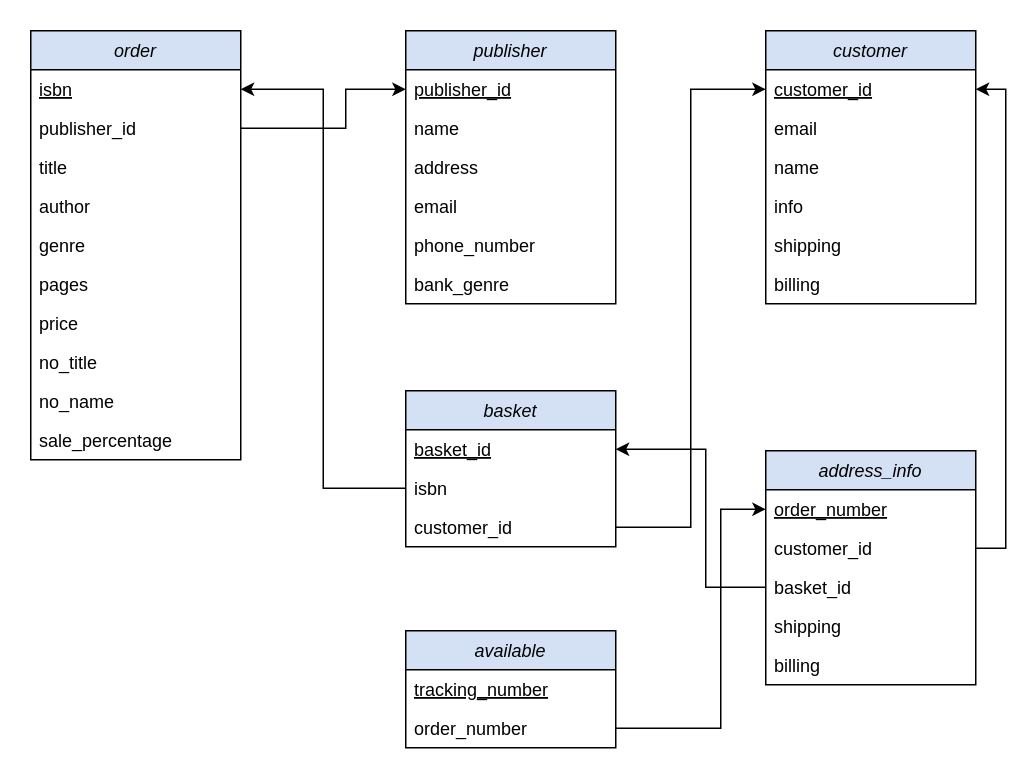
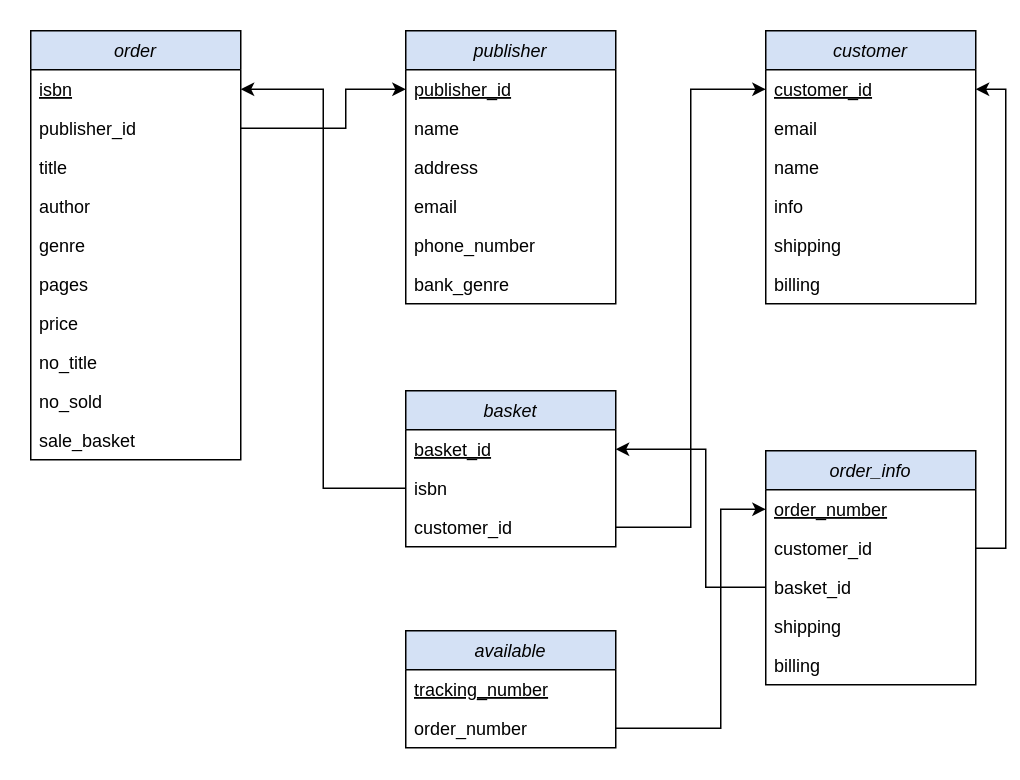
  <mxCell id="0" />
  <mxCell id="1" parent="0" />
  <mxCell id="2" value="publisher" style="swimlane;fontStyle=2;childLayout=stackLayout;horizontal=1;startSize=26;fillColor=#D4E1F5;horizontalStack=0;resizeParent=1;resizeParentMax=0;resizeLast=0;collapsible=1;marginBottom=0;" parent="1" vertex="1"><mxGeometry x="270" y="20" width="140" height="182" as="geometry" /></mxCell>
  <mxCell id="3" value="publisher_id" style="text;strokeColor=none;fillColor=none;align=left;verticalAlign=top;spacingLeft=4;spacingRight=4;overflow=hidden;rotatable=0;points=[[0,0.5],[1,0.5]];portConstraint=eastwest;fontStyle=4" parent="2" vertex="1"><mxGeometry y="26" width="140" height="26" as="geometry" /></mxCell>
  <mxCell id="4" value="name" style="text;strokeColor=none;fillColor=none;align=left;verticalAlign=top;spacingLeft=4;spacingRight=4;overflow=hidden;rotatable=0;points=[[0,0.5],[1,0.5]];portConstraint=eastwest;" parent="2" vertex="1"><mxGeometry y="52" width="140" height="26" as="geometry" /></mxCell>
  <mxCell id="5" value="address" style="text;strokeColor=none;fillColor=none;align=left;verticalAlign=top;spacingLeft=4;spacingRight=4;overflow=hidden;rotatable=0;points=[[0,0.5],[1,0.5]];portConstraint=eastwest;" parent="2" vertex="1"><mxGeometry y="78" width="140" height="26" as="geometry" /></mxCell>
  <mxCell id="6" value="email" style="text;strokeColor=none;fillColor=none;align=left;verticalAlign=top;spacingLeft=4;spacingRight=4;overflow=hidden;rotatable=0;points=[[0,0.5],[1,0.5]];portConstraint=eastwest;" parent="2" vertex="1"><mxGeometry y="104" width="140" height="26" as="geometry" /></mxCell>
  <mxCell id="7" value="phone_number" style="text;strokeColor=none;fillColor=none;align=left;verticalAlign=top;spacingLeft=4;spacingRight=4;overflow=hidden;rotatable=0;points=[[0,0.5],[1,0.5]];portConstraint=eastwest;" parent="2" vertex="1"><mxGeometry y="130" width="140" height="26" as="geometry" /></mxCell>
  <mxCell id="8" value="bank_genre" style="text;strokeColor=none;fillColor=none;align=left;verticalAlign=top;spacingLeft=4;spacingRight=4;overflow=hidden;rotatable=0;points=[[0,0.5],[1,0.5]];portConstraint=eastwest;" parent="2" vertex="1"><mxGeometry y="156" width="140" height="26" as="geometry" /></mxCell>
  <mxCell id="9" value="order" style="swimlane;fontStyle=2;childLayout=stackLayout;horizontal=1;startSize=26;fillColor=#D4E1F5;horizontalStack=0;resizeParent=1;resizeParentMax=0;resizeLast=0;collapsible=1;marginBottom=0;" parent="1" vertex="1"><mxGeometry x="20" y="20" width="140" height="286" as="geometry" /></mxCell>
  <mxCell id="10" value="isbn" style="text;strokeColor=none;fillColor=none;align=left;verticalAlign=top;spacingLeft=4;spacingRight=4;overflow=hidden;rotatable=0;points=[[0,0.5],[1,0.5]];portConstraint=eastwest;fontStyle=4" parent="9" vertex="1"><mxGeometry y="26" width="140" height="26" as="geometry" /></mxCell>
  <mxCell id="11" value="publisher_id" style="text;strokeColor=none;fillColor=none;align=left;verticalAlign=top;spacingLeft=4;spacingRight=4;overflow=hidden;rotatable=0;points=[[0,0.5],[1,0.5]];portConstraint=eastwest;fontStyle=0" parent="9" vertex="1"><mxGeometry y="52" width="140" height="26" as="geometry" /></mxCell>
  <mxCell id="12" value="title" style="text;strokeColor=none;fillColor=none;align=left;verticalAlign=top;spacingLeft=4;spacingRight=4;overflow=hidden;rotatable=0;points=[[0,0.5],[1,0.5]];portConstraint=eastwest;" parent="9" vertex="1"><mxGeometry y="78" width="140" height="26" as="geometry" /></mxCell>
  <mxCell id="13" value="author" style="text;strokeColor=none;fillColor=none;align=left;verticalAlign=top;spacingLeft=4;spacingRight=4;overflow=hidden;rotatable=0;points=[[0,0.5],[1,0.5]];portConstraint=eastwest;" parent="9" vertex="1"><mxGeometry y="104" width="140" height="26" as="geometry" /></mxCell>
  <mxCell id="14" value="genre" style="text;strokeColor=none;fillColor=none;align=left;verticalAlign=top;spacingLeft=4;spacingRight=4;overflow=hidden;rotatable=0;points=[[0,0.5],[1,0.5]];portConstraint=eastwest;" parent="9" vertex="1"><mxGeometry y="130" width="140" height="26" as="geometry" /></mxCell>
  <mxCell id="15" value="pages" style="text;strokeColor=none;fillColor=none;align=left;verticalAlign=top;spacingLeft=4;spacingRight=4;overflow=hidden;rotatable=0;points=[[0,0.5],[1,0.5]];portConstraint=eastwest;" parent="9" vertex="1"><mxGeometry y="156" width="140" height="26" as="geometry" /></mxCell>
  <mxCell id="16" value="price" style="text;strokeColor=none;fillColor=none;align=left;verticalAlign=top;spacingLeft=4;spacingRight=4;overflow=hidden;rotatable=0;points=[[0,0.5],[1,0.5]];portConstraint=eastwest;" parent="9" vertex="1"><mxGeometry y="182" width="140" height="26" as="geometry" /></mxCell>
  <mxCell id="17" value="no_title" style="text;strokeColor=none;fillColor=none;align=left;verticalAlign=top;spacingLeft=4;spacingRight=4;overflow=hidden;rotatable=0;points=[[0,0.5],[1,0.5]];portConstraint=eastwest;" parent="9" vertex="1"><mxGeometry y="208" width="140" height="26" as="geometry" /></mxCell>
- <mxCell id="18" value="no_name" style="text;strokeColor=none;fillColor=none;align=left;verticalAlign=top;spacingLeft=4;spacingRight=4;overflow=hidden;rotatable=0;points=[[0,0.5],[1,0.5]];portConstraint=eastwest;" parent="9" vertex="1"><mxGeometry y="234" width="140" height="26" as="geometry" /></mxCell>
- <mxCell id="19" value="sale_percentage" style="text;strokeColor=none;fillColor=none;align=left;verticalAlign=top;spacingLeft=4;spacingRight=4;overflow=hidden;rotatable=0;points=[[0,0.5],[1,0.5]];portConstraint=eastwest;" vertex="1" parent="9"><mxGeometry y="260" width="140" height="26" as="geometry" /></mxCell>
+ <mxCell id="18" value="no_sold" style="text;strokeColor=none;fillColor=none;align=left;verticalAlign=top;spacingLeft=4;spacingRight=4;overflow=hidden;rotatable=0;points=[[0,0.5],[1,0.5]];portConstraint=eastwest;" parent="9" vertex="1"><mxGeometry y="234" width="140" height="26" as="geometry" /></mxCell>
+ <mxCell id="19" value="sale_basket" style="text;strokeColor=none;fillColor=none;align=left;verticalAlign=top;spacingLeft=4;spacingRight=4;overflow=hidden;rotatable=0;points=[[0,0.5],[1,0.5]];portConstraint=eastwest;" vertex="1" parent="9"><mxGeometry y="260" width="140" height="26" as="geometry" /></mxCell>
  <mxCell id="20" value="basket" style="swimlane;fontStyle=2;childLayout=stackLayout;horizontal=1;startSize=26;fillColor=#D4E1F5;horizontalStack=0;resizeParent=1;resizeParentMax=0;resizeLast=0;collapsible=1;marginBottom=0;" parent="1" vertex="1"><mxGeometry x="270" y="260" width="140" height="104" as="geometry" /></mxCell>
  <mxCell id="21" value="basket_id" style="text;strokeColor=none;fillColor=none;align=left;verticalAlign=top;spacingLeft=4;spacingRight=4;overflow=hidden;rotatable=0;points=[[0,0.5],[1,0.5]];portConstraint=eastwest;fontStyle=4" parent="20" vertex="1"><mxGeometry y="26" width="140" height="26" as="geometry" /></mxCell>
  <mxCell id="22" value="isbn" style="text;strokeColor=none;fillColor=none;align=left;verticalAlign=top;spacingLeft=4;spacingRight=4;overflow=hidden;rotatable=0;points=[[0,0.5],[1,0.5]];portConstraint=eastwest;fontStyle=0" parent="20" vertex="1"><mxGeometry y="52" width="140" height="26" as="geometry" /></mxCell>
  <mxCell id="23" value="customer_id" style="text;strokeColor=none;fillColor=none;align=left;verticalAlign=top;spacingLeft=4;spacingRight=4;overflow=hidden;rotatable=0;points=[[0,0.5],[1,0.5]];portConstraint=eastwest;fontStyle=0" parent="20" vertex="1"><mxGeometry y="78" width="140" height="26" as="geometry" /></mxCell>
  <mxCell id="24" style="edgeStyle=orthogonalEdgeStyle;rounded=0;orthogonalLoop=1;jettySize=auto;html=1;exitX=0;exitY=0.5;exitDx=0;exitDy=0;entryX=1;entryY=0.5;entryDx=0;entryDy=0;" parent="1" source="22" target="10" edge="1"><mxGeometry relative="1" as="geometry" /></mxCell>
  <mxCell id="25" value="customer" style="swimlane;fontStyle=2;childLayout=stackLayout;horizontal=1;startSize=26;fillColor=#D4E1F5;horizontalStack=0;resizeParent=1;resizeParentMax=0;resizeLast=0;collapsible=1;marginBottom=0;" parent="1" vertex="1"><mxGeometry x="510" y="20" width="140" height="182" as="geometry" /></mxCell>
  <mxCell id="26" value="customer_id" style="text;strokeColor=none;fillColor=none;align=left;verticalAlign=top;spacingLeft=4;spacingRight=4;overflow=hidden;rotatable=0;points=[[0,0.5],[1,0.5]];portConstraint=eastwest;fontStyle=4" parent="25" vertex="1"><mxGeometry y="26" width="140" height="26" as="geometry" /></mxCell>
  <mxCell id="27" value="email" style="text;strokeColor=none;fillColor=none;align=left;verticalAlign=top;spacingLeft=4;spacingRight=4;overflow=hidden;rotatable=0;points=[[0,0.5],[1,0.5]];portConstraint=eastwest;" parent="25" vertex="1"><mxGeometry y="52" width="140" height="26" as="geometry" /></mxCell>
  <mxCell id="28" value="name" style="text;strokeColor=none;fillColor=none;align=left;verticalAlign=top;spacingLeft=4;spacingRight=4;overflow=hidden;rotatable=0;points=[[0,0.5],[1,0.5]];portConstraint=eastwest;" parent="25" vertex="1"><mxGeometry y="78" width="140" height="26" as="geometry" /></mxCell>
  <mxCell id="29" value="info" style="text;strokeColor=none;fillColor=none;align=left;verticalAlign=top;spacingLeft=4;spacingRight=4;overflow=hidden;rotatable=0;points=[[0,0.5],[1,0.5]];portConstraint=eastwest;" parent="25" vertex="1"><mxGeometry y="104" width="140" height="26" as="geometry" /></mxCell>
  <mxCell id="30" value="shipping" style="text;strokeColor=none;fillColor=none;align=left;verticalAlign=top;spacingLeft=4;spacingRight=4;overflow=hidden;rotatable=0;points=[[0,0.5],[1,0.5]];portConstraint=eastwest;" parent="25" vertex="1"><mxGeometry y="130" width="140" height="26" as="geometry" /></mxCell>
  <mxCell id="31" value="billing" style="text;strokeColor=none;fillColor=none;align=left;verticalAlign=top;spacingLeft=4;spacingRight=4;overflow=hidden;rotatable=0;points=[[0,0.5],[1,0.5]];portConstraint=eastwest;" parent="25" vertex="1"><mxGeometry y="156" width="140" height="26" as="geometry" /></mxCell>
  <mxCell id="32" style="edgeStyle=orthogonalEdgeStyle;rounded=0;orthogonalLoop=1;jettySize=auto;html=1;exitX=1;exitY=0.5;exitDx=0;exitDy=0;entryX=0;entryY=0.5;entryDx=0;entryDy=0;" parent="1" source="23" target="26" edge="1"><mxGeometry relative="1" as="geometry" /></mxCell>
- <mxCell id="33" value="address_info" style="swimlane;fontStyle=2;childLayout=stackLayout;horizontal=1;startSize=26;fillColor=#D4E1F5;horizontalStack=0;resizeParent=1;resizeParentMax=0;resizeLast=0;collapsible=1;marginBottom=0;" parent="1" vertex="1"><mxGeometry x="510" y="300" width="140" height="156" as="geometry" /></mxCell>
+ <mxCell id="33" value="order_info" style="swimlane;fontStyle=2;childLayout=stackLayout;horizontal=1;startSize=26;fillColor=#D4E1F5;horizontalStack=0;resizeParent=1;resizeParentMax=0;resizeLast=0;collapsible=1;marginBottom=0;" parent="1" vertex="1"><mxGeometry x="510" y="300" width="140" height="156" as="geometry" /></mxCell>
  <mxCell id="34" value="order_number" style="text;strokeColor=none;fillColor=none;align=left;verticalAlign=top;spacingLeft=4;spacingRight=4;overflow=hidden;rotatable=0;points=[[0,0.5],[1,0.5]];portConstraint=eastwest;fontStyle=4" parent="33" vertex="1"><mxGeometry y="26" width="140" height="26" as="geometry" /></mxCell>
  <mxCell id="35" value="customer_id" style="text;strokeColor=none;fillColor=none;align=left;verticalAlign=top;spacingLeft=4;spacingRight=4;overflow=hidden;rotatable=0;points=[[0,0.5],[1,0.5]];portConstraint=eastwest;fontStyle=0" parent="33" vertex="1"><mxGeometry y="52" width="140" height="26" as="geometry" /></mxCell>
  <mxCell id="36" value="basket_id" style="text;strokeColor=none;fillColor=none;align=left;verticalAlign=top;spacingLeft=4;spacingRight=4;overflow=hidden;rotatable=0;points=[[0,0.5],[1,0.5]];portConstraint=eastwest;fontStyle=0" parent="33" vertex="1"><mxGeometry y="78" width="140" height="26" as="geometry" /></mxCell>
  <mxCell id="37" value="shipping" style="text;strokeColor=none;fillColor=none;align=left;verticalAlign=top;spacingLeft=4;spacingRight=4;overflow=hidden;rotatable=0;points=[[0,0.5],[1,0.5]];portConstraint=eastwest;" parent="33" vertex="1"><mxGeometry y="104" width="140" height="26" as="geometry" /></mxCell>
  <mxCell id="38" value="billing" style="text;strokeColor=none;fillColor=none;align=left;verticalAlign=top;spacingLeft=4;spacingRight=4;overflow=hidden;rotatable=0;points=[[0,0.5],[1,0.5]];portConstraint=eastwest;" parent="33" vertex="1"><mxGeometry y="130" width="140" height="26" as="geometry" /></mxCell>
  <mxCell id="39" style="edgeStyle=orthogonalEdgeStyle;rounded=0;orthogonalLoop=1;jettySize=auto;html=1;exitX=1;exitY=0.5;exitDx=0;exitDy=0;entryX=1;entryY=0.5;entryDx=0;entryDy=0;" parent="1" source="35" target="26" edge="1"><mxGeometry relative="1" as="geometry" /></mxCell>
  <mxCell id="40" style="edgeStyle=orthogonalEdgeStyle;rounded=0;orthogonalLoop=1;jettySize=auto;html=1;exitX=0;exitY=0.5;exitDx=0;exitDy=0;entryX=1;entryY=0.5;entryDx=0;entryDy=0;" parent="1" source="36" target="21" edge="1"><mxGeometry relative="1" as="geometry"><Array as="points"><mxPoint x="470" y="391" /><mxPoint x="470" y="299" /></Array></mxGeometry></mxCell>
  <mxCell id="41" value="available" style="swimlane;fontStyle=2;childLayout=stackLayout;horizontal=1;startSize=26;fillColor=#D4E1F5;horizontalStack=0;resizeParent=1;resizeParentMax=0;resizeLast=0;collapsible=1;marginBottom=0;" parent="1" vertex="1"><mxGeometry x="270" y="420" width="140" height="78" as="geometry" /></mxCell>
  <mxCell id="42" value="tracking_number" style="text;strokeColor=none;fillColor=none;align=left;verticalAlign=top;spacingLeft=4;spacingRight=4;overflow=hidden;rotatable=0;points=[[0,0.5],[1,0.5]];portConstraint=eastwest;fontStyle=4" parent="41" vertex="1"><mxGeometry y="26" width="140" height="26" as="geometry" /></mxCell>
  <mxCell id="43" value="order_number" style="text;strokeColor=none;fillColor=none;align=left;verticalAlign=top;spacingLeft=4;spacingRight=4;overflow=hidden;rotatable=0;points=[[0,0.5],[1,0.5]];portConstraint=eastwest;fontStyle=0" parent="41" vertex="1"><mxGeometry y="52" width="140" height="26" as="geometry" /></mxCell>
  <mxCell id="44" style="edgeStyle=orthogonalEdgeStyle;rounded=0;orthogonalLoop=1;jettySize=auto;html=1;exitX=1;exitY=0.5;exitDx=0;exitDy=0;entryX=0;entryY=0.5;entryDx=0;entryDy=0;" parent="1" source="43" target="34" edge="1"><mxGeometry relative="1" as="geometry"><Array as="points"><mxPoint x="480" y="485" /><mxPoint x="480" y="339" /></Array></mxGeometry></mxCell>
  <mxCell id="45" style="edgeStyle=orthogonalEdgeStyle;rounded=0;orthogonalLoop=1;jettySize=auto;html=1;exitX=1;exitY=0.5;exitDx=0;exitDy=0;entryX=0;entryY=0.5;entryDx=0;entryDy=0;" edge="1" parent="1" source="11" target="3"><mxGeometry relative="1" as="geometry"><Array as="points"><mxPoint x="230" y="85" /><mxPoint x="230" y="59" /></Array></mxGeometry></mxCell>
